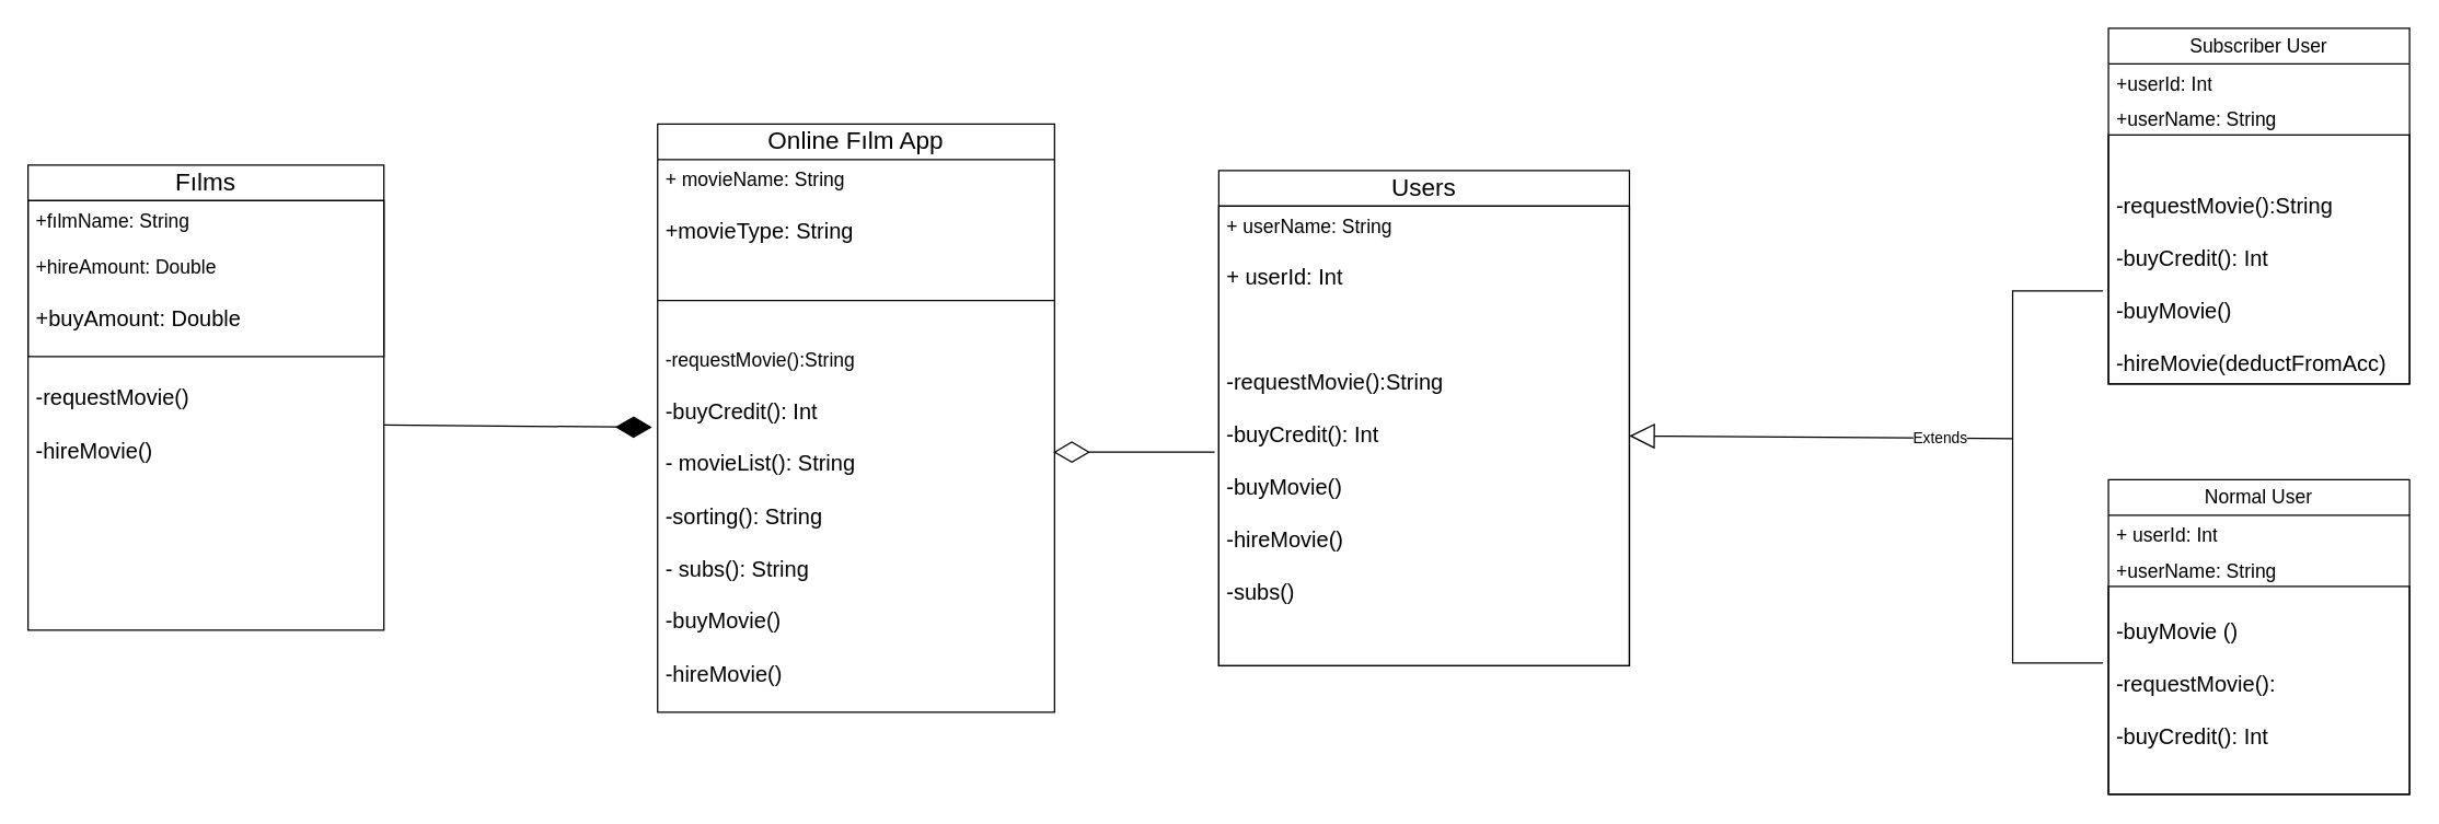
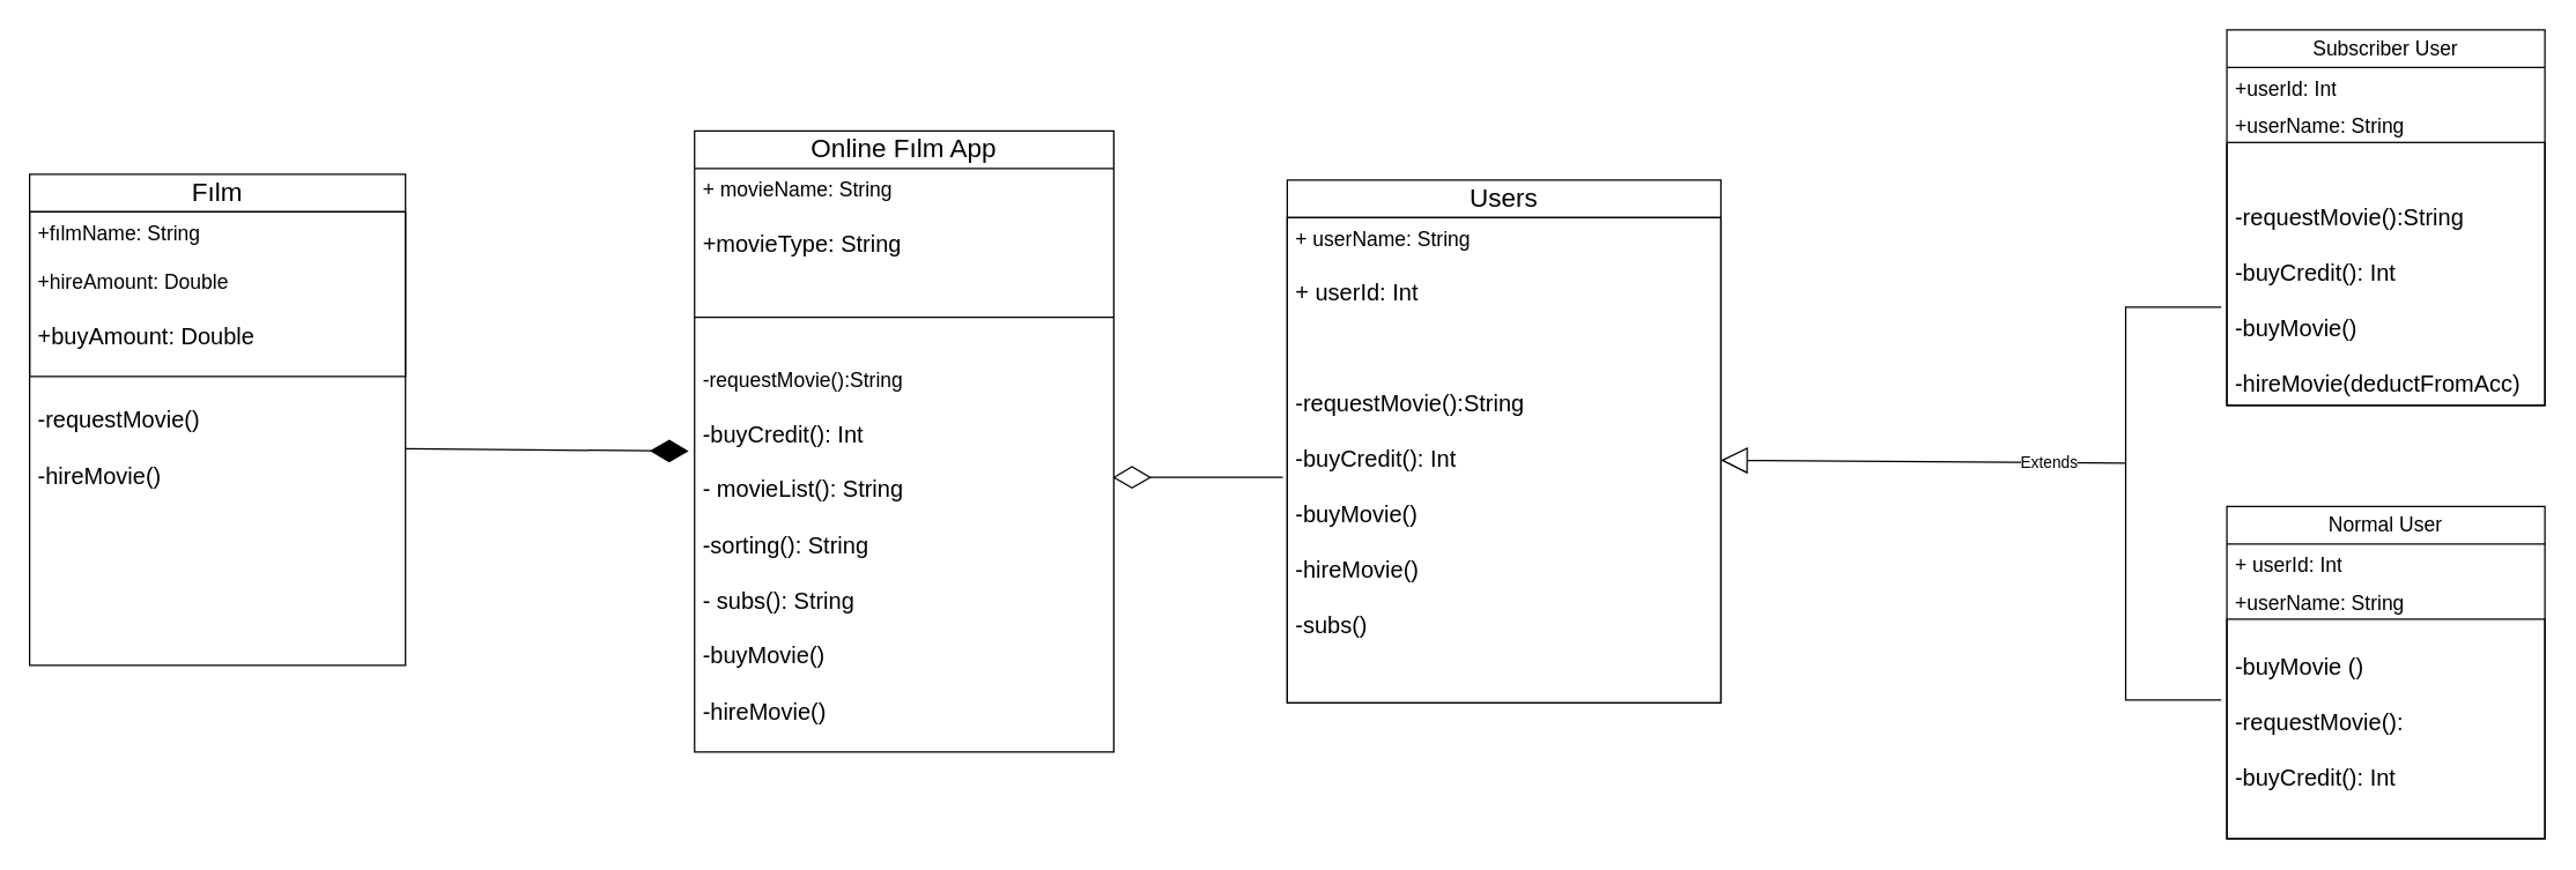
  <mxCell id="0" />
  <mxCell id="1" parent="0" />
  <mxCell id="2" value="&lt;font style=&quot;font-size: 18px;&quot;&gt;Online Fılm App&lt;/font&gt;" style="swimlane;fontStyle=0;childLayout=stackLayout;horizontal=1;startSize=26;fillColor=none;horizontalStack=0;resizeParent=1;resizeParentMax=0;resizeLast=0;collapsible=1;marginBottom=0;whiteSpace=wrap;html=1;" vertex="1" parent="1"><mxGeometry x="480" y="90" width="290" height="430" as="geometry" /></mxCell>
  <mxCell id="3" value="&lt;font style=&quot;font-size: 14px;&quot;&gt;+ movieName: String&lt;/font&gt;&lt;div&gt;&lt;font size=&quot;3&quot;&gt;&lt;br&gt;&lt;/font&gt;&lt;div&gt;&lt;font size=&quot;3&quot;&gt;+movieType: String&lt;/font&gt;&lt;br&gt;&lt;/div&gt;&lt;/div&gt;" style="text;strokeColor=none;fillColor=none;align=left;verticalAlign=top;spacingLeft=4;spacingRight=4;overflow=hidden;rotatable=0;points=[[0,0.5],[1,0.5]];portConstraint=eastwest;whiteSpace=wrap;html=1;" vertex="1" parent="2"><mxGeometry y="26" width="290" height="74" as="geometry" /></mxCell>
  <mxCell id="4" value="" style="line;strokeWidth=1;fillColor=none;align=left;verticalAlign=middle;spacingTop=-1;spacingLeft=3;spacingRight=3;rotatable=0;labelPosition=right;points=[];portConstraint=eastwest;strokeColor=inherit;" vertex="1" parent="2"><mxGeometry y="100" width="290" height="58" as="geometry" /></mxCell>
  <mxCell id="5" value="&lt;div&gt;&lt;font style=&quot;font-size: 14px;&quot;&gt;-requestMovie():String&lt;/font&gt;&lt;/div&gt;&lt;div&gt;&lt;font size=&quot;3&quot;&gt;&lt;br&gt;&lt;/font&gt;&lt;/div&gt;&lt;div&gt;&lt;font size=&quot;3&quot;&gt;-buyCredit(): Int&lt;/font&gt;&lt;/div&gt;&lt;div&gt;&lt;font size=&quot;3&quot;&gt;&lt;br&gt;&lt;/font&gt;&lt;/div&gt;&lt;div&gt;&lt;font size=&quot;3&quot;&gt;- movieList(): String&lt;/font&gt;&lt;/div&gt;&lt;div&gt;&lt;font size=&quot;3&quot;&gt;&lt;br&gt;&lt;/font&gt;&lt;/div&gt;&lt;div&gt;&lt;font size=&quot;3&quot;&gt;-sorting(): String&lt;/font&gt;&lt;/div&gt;&lt;div&gt;&lt;font size=&quot;3&quot;&gt;&lt;br&gt;&lt;/font&gt;&lt;/div&gt;&lt;div&gt;&lt;font size=&quot;3&quot;&gt;- subs(): String&lt;/font&gt;&lt;/div&gt;&lt;div&gt;&lt;font size=&quot;3&quot;&gt;&lt;br&gt;&lt;/font&gt;&lt;/div&gt;&lt;div&gt;&lt;font size=&quot;3&quot;&gt;-buyMovie()&lt;/font&gt;&lt;/div&gt;&lt;div&gt;&lt;font size=&quot;3&quot;&gt;&lt;br&gt;&lt;/font&gt;&lt;/div&gt;&lt;div&gt;&lt;font size=&quot;3&quot;&gt;-hireMovie()&amp;nbsp;&lt;/font&gt;&lt;/div&gt;&lt;div&gt;&lt;font size=&quot;3&quot;&gt;&lt;br&gt;&lt;/font&gt;&lt;/div&gt;&lt;div&gt;&lt;br&gt;&lt;/div&gt;" style="text;strokeColor=none;fillColor=none;align=left;verticalAlign=top;spacingLeft=4;spacingRight=4;overflow=hidden;rotatable=0;points=[[0,0.5],[1,0.5]];portConstraint=eastwest;whiteSpace=wrap;html=1;" vertex="1" parent="2"><mxGeometry y="158" width="290" height="272" as="geometry" /></mxCell>
- <mxCell id="6" value="&lt;font style=&quot;font-size: 18px;&quot;&gt;Fılms&lt;/font&gt;" style="swimlane;fontStyle=0;childLayout=stackLayout;horizontal=1;startSize=26;fillColor=none;horizontalStack=0;resizeParent=1;resizeParentMax=0;resizeLast=0;collapsible=1;marginBottom=0;whiteSpace=wrap;html=1;" vertex="1" parent="1"><mxGeometry x="20" y="120" width="260" height="340" as="geometry" /></mxCell>
+ <mxCell id="6" value="&lt;font style=&quot;font-size: 18px;&quot;&gt;Fılm&lt;/font&gt;" style="swimlane;fontStyle=0;childLayout=stackLayout;horizontal=1;startSize=26;fillColor=none;horizontalStack=0;resizeParent=1;resizeParentMax=0;resizeLast=0;collapsible=1;marginBottom=0;whiteSpace=wrap;html=1;" vertex="1" parent="1"><mxGeometry x="20" y="120" width="260" height="340" as="geometry" /></mxCell>
  <mxCell id="7" value="&lt;font style=&quot;font-size: 14px;&quot;&gt;+fılmName: String&lt;/font&gt;&lt;div&gt;&lt;span style=&quot;font-size: 14px;&quot;&gt;&lt;br&gt;&lt;/span&gt;&lt;div&gt;&lt;font style=&quot;font-size: 14px;&quot;&gt;+hireAmount: Double&lt;div style=&quot;font-size: 12px;&quot;&gt;&lt;font size=&quot;3&quot;&gt;&lt;br&gt;&lt;/font&gt;&lt;/div&gt;&lt;div style=&quot;font-size: 12px;&quot;&gt;&lt;font size=&quot;3&quot;&gt;+buyAmount: Double&lt;/font&gt;&lt;/div&gt;&lt;/font&gt;&lt;/div&gt;&lt;/div&gt;" style="text;strokeColor=default;fillColor=none;align=left;verticalAlign=top;spacingLeft=4;spacingRight=4;overflow=hidden;rotatable=0;points=[[0,0.5],[1,0.5]];portConstraint=eastwest;whiteSpace=wrap;html=1;" vertex="1" parent="6"><mxGeometry y="26" width="260" height="114" as="geometry" /></mxCell>
  <mxCell id="8" value="&lt;div&gt;&lt;br&gt;&lt;/div&gt;&lt;div&gt;&lt;div&gt;&lt;font size=&quot;3&quot;&gt;-requestMovie()&lt;/font&gt;&lt;/div&gt;&lt;div&gt;&lt;font size=&quot;3&quot;&gt;&lt;br&gt;&lt;/font&gt;&lt;/div&gt;&lt;div&gt;&lt;font size=&quot;3&quot;&gt;-hireMovie()&amp;nbsp;&lt;/font&gt;&lt;/div&gt;&lt;/div&gt;" style="text;strokeColor=none;fillColor=none;align=left;verticalAlign=top;spacingLeft=4;spacingRight=4;overflow=hidden;rotatable=0;points=[[0,0.5],[1,0.5]];portConstraint=eastwest;whiteSpace=wrap;html=1;" vertex="1" parent="6"><mxGeometry y="140" width="260" height="200" as="geometry" /></mxCell>
  <mxCell id="9" value="" style="endArrow=diamondThin;endFill=1;endSize=24;html=1;rounded=0;entryX=-0.014;entryY=0.271;entryDx=0;entryDy=0;entryPerimeter=0;" edge="1" parent="1"><mxGeometry width="160" relative="1" as="geometry"><mxPoint x="280" y="310" as="sourcePoint" /><mxPoint x="475.94" y="311.712" as="targetPoint" /></mxGeometry></mxCell>
  <mxCell id="10" value="&lt;font style=&quot;font-size: 18px;&quot;&gt;Users&lt;/font&gt;" style="swimlane;fontStyle=0;childLayout=stackLayout;horizontal=1;startSize=26;fillColor=none;horizontalStack=0;resizeParent=1;resizeParentMax=0;resizeLast=0;collapsible=1;marginBottom=0;whiteSpace=wrap;html=1;" vertex="1" parent="1"><mxGeometry x="890" y="124" width="300" height="362" as="geometry" /></mxCell>
  <mxCell id="11" value="&lt;font style=&quot;font-size: 14px;&quot;&gt;+ userName: String&lt;/font&gt;&lt;div&gt;&lt;font size=&quot;3&quot; style=&quot;&quot;&gt;&lt;br&gt;&lt;/font&gt;&lt;/div&gt;&lt;div&gt;&lt;font size=&quot;3&quot; style=&quot;&quot;&gt;+ userId: Int&lt;br&gt;&lt;/font&gt;&lt;/div&gt;&lt;div&gt;&lt;font style=&quot;&quot;&gt;&lt;font size=&quot;3&quot;&gt;&lt;br&gt;&lt;/font&gt;&lt;/font&gt;&lt;/div&gt;&lt;div&gt;&lt;font style=&quot;&quot;&gt;&lt;font size=&quot;3&quot;&gt;&lt;br&gt;&lt;/font&gt;&lt;/font&gt;&lt;/div&gt;&lt;div&gt;&lt;font style=&quot;&quot;&gt;&lt;font size=&quot;3&quot;&gt;&lt;br&gt;&lt;/font&gt;&lt;/font&gt;&lt;/div&gt;&lt;div&gt;&lt;font style=&quot;&quot;&gt;&lt;div&gt;&lt;font size=&quot;3&quot; style=&quot;&quot;&gt;-requestMovie():String&lt;/font&gt;&lt;/div&gt;&lt;div&gt;&lt;font size=&quot;3&quot;&gt;&lt;br&gt;&lt;/font&gt;&lt;/div&gt;&lt;div&gt;&lt;font size=&quot;3&quot;&gt;-buyCredit(): Int&lt;/font&gt;&lt;/div&gt;&lt;div&gt;&lt;font size=&quot;3&quot;&gt;&lt;br&gt;&lt;/font&gt;&lt;/div&gt;&lt;div&gt;&lt;font size=&quot;3&quot;&gt;-buyMovie()&lt;/font&gt;&lt;/div&gt;&lt;div&gt;&lt;font size=&quot;3&quot;&gt;&lt;br&gt;&lt;/font&gt;&lt;/div&gt;&lt;div&gt;&lt;font size=&quot;3&quot;&gt;-hireMovie()&lt;/font&gt;&lt;/div&gt;&lt;div&gt;&lt;font size=&quot;3&quot;&gt;&lt;br&gt;&lt;/font&gt;&lt;/div&gt;&lt;div&gt;&lt;font size=&quot;3&quot;&gt;-subs()&lt;/font&gt;&lt;/div&gt;&lt;div&gt;&lt;font size=&quot;3&quot;&gt;&lt;br&gt;&lt;/font&gt;&lt;/div&gt;&lt;/font&gt;&lt;/div&gt;&lt;div&gt;&lt;font style=&quot;&quot;&gt;&lt;font size=&quot;3&quot;&gt;&lt;br&gt;&lt;/font&gt;&lt;/font&gt;&lt;/div&gt;&lt;div&gt;&lt;font style=&quot;&quot;&gt;&lt;font size=&quot;3&quot;&gt;&lt;br&gt;&lt;/font&gt;&lt;/font&gt;&lt;/div&gt;&lt;div&gt;&lt;font style=&quot;&quot;&gt;&lt;font size=&quot;3&quot;&gt;&lt;br&gt;&lt;/font&gt;&lt;/font&gt;&lt;/div&gt;&lt;div&gt;&lt;font style=&quot;&quot;&gt;&lt;font size=&quot;3&quot;&gt;&lt;br&gt;&lt;/font&gt;&lt;/font&gt;&lt;/div&gt;&lt;div&gt;&lt;font style=&quot;&quot;&gt;&lt;font size=&quot;3&quot;&gt;&lt;br&gt;&lt;/font&gt;&lt;/font&gt;&lt;/div&gt;&lt;div&gt;&lt;br&gt;&lt;/div&gt;" style="text;strokeColor=default;fillColor=none;align=left;verticalAlign=top;spacingLeft=4;spacingRight=4;overflow=hidden;rotatable=0;points=[[0,0.5],[1,0.5]];portConstraint=eastwest;whiteSpace=wrap;html=1;" vertex="1" parent="10"><mxGeometry y="26" width="300" height="336" as="geometry" /></mxCell>
  <mxCell id="12" value="" style="endArrow=diamondThin;endFill=0;endSize=24;html=1;rounded=0;exitX=-0.01;exitY=0.535;exitDx=0;exitDy=0;exitPerimeter=0;entryX=0.997;entryY=0.301;entryDx=0;entryDy=0;entryPerimeter=0;" edge="1" parent="1" source="11" target="5"><mxGeometry width="160" relative="1" as="geometry"><mxPoint x="1050" y="330" as="sourcePoint" /><mxPoint x="900" y="330" as="targetPoint" /></mxGeometry></mxCell>
  <mxCell id="13" value="&lt;font style=&quot;font-size: 14px;&quot;&gt;Subscriber User&lt;/font&gt;" style="swimlane;fontStyle=0;childLayout=stackLayout;horizontal=1;startSize=26;fillColor=none;horizontalStack=0;resizeParent=1;resizeParentMax=0;resizeLast=0;collapsible=1;marginBottom=0;whiteSpace=wrap;html=1;" vertex="1" parent="1"><mxGeometry x="1540" y="20" width="220" height="260" as="geometry" /></mxCell>
  <mxCell id="14" value="&lt;font style=&quot;font-size: 14px;&quot;&gt;+userId: Int&lt;/font&gt;" style="text;strokeColor=none;fillColor=none;align=left;verticalAlign=top;spacingLeft=4;spacingRight=4;overflow=hidden;rotatable=0;points=[[0,0.5],[1,0.5]];portConstraint=eastwest;whiteSpace=wrap;html=1;" vertex="1" parent="13"><mxGeometry y="26" width="220" height="26" as="geometry" /></mxCell>
  <mxCell id="15" value="&lt;font style=&quot;font-size: 14px;&quot;&gt;+userName: String&lt;/font&gt;&lt;div&gt;&lt;font size=&quot;3&quot;&gt;&lt;br&gt;&lt;/font&gt;&lt;/div&gt;&lt;div&gt;&lt;br&gt;&lt;/div&gt;" style="text;strokeColor=none;fillColor=none;align=left;verticalAlign=top;spacingLeft=4;spacingRight=4;overflow=hidden;rotatable=0;points=[[0,0.5],[1,0.5]];portConstraint=eastwest;whiteSpace=wrap;html=1;" vertex="1" parent="13"><mxGeometry y="52" width="220" height="26" as="geometry" /></mxCell>
  <mxCell id="16" value="&lt;div&gt;&lt;font style=&quot;font-size: 14px;&quot;&gt;&lt;br&gt;&lt;/font&gt;&lt;/div&gt;&lt;div&gt;&lt;font size=&quot;3&quot; style=&quot;&quot;&gt;&lt;br&gt;&lt;/font&gt;&lt;/div&gt;&lt;div&gt;&lt;font size=&quot;3&quot; style=&quot;&quot;&gt;-requestMovie():String&lt;/font&gt;&lt;/div&gt;&lt;div&gt;&lt;font size=&quot;3&quot;&gt;&lt;br&gt;&lt;/font&gt;&lt;/div&gt;&lt;div&gt;&lt;font size=&quot;3&quot;&gt;-buyCredit(): Int&lt;/font&gt;&lt;/div&gt;&lt;div&gt;&lt;font size=&quot;3&quot;&gt;&lt;br&gt;&lt;/font&gt;&lt;/div&gt;&lt;div&gt;&lt;font size=&quot;3&quot;&gt;-buyMovie()&lt;/font&gt;&lt;/div&gt;&lt;div&gt;&lt;font size=&quot;3&quot;&gt;&lt;br&gt;&lt;/font&gt;&lt;/div&gt;&lt;div&gt;&lt;font size=&quot;3&quot;&gt;-hireMovie(deductFromAcc&lt;span style=&quot;background-color: initial;&quot;&gt;)&lt;/span&gt;&lt;/font&gt;&lt;/div&gt;" style="text;strokeColor=default;fillColor=none;align=left;verticalAlign=top;spacingLeft=4;spacingRight=4;overflow=hidden;rotatable=0;points=[[0,0.5],[1,0.5]];portConstraint=eastwest;whiteSpace=wrap;html=1;" vertex="1" parent="13"><mxGeometry y="78" width="220" height="182" as="geometry" /></mxCell>
  <mxCell id="17" value="&lt;font style=&quot;font-size: 14px;&quot;&gt;Normal User&lt;/font&gt;" style="swimlane;fontStyle=0;childLayout=stackLayout;horizontal=1;startSize=26;fillColor=none;horizontalStack=0;resizeParent=1;resizeParentMax=0;resizeLast=0;collapsible=1;marginBottom=0;whiteSpace=wrap;html=1;" vertex="1" parent="1"><mxGeometry x="1540" y="350" width="220" height="230" as="geometry" /></mxCell>
  <mxCell id="18" value="&lt;font style=&quot;font-size: 14px;&quot;&gt;+ userId: Int&lt;/font&gt;" style="text;strokeColor=none;fillColor=none;align=left;verticalAlign=top;spacingLeft=4;spacingRight=4;overflow=hidden;rotatable=0;points=[[0,0.5],[1,0.5]];portConstraint=eastwest;whiteSpace=wrap;html=1;" vertex="1" parent="17"><mxGeometry y="26" width="220" height="26" as="geometry" /></mxCell>
  <mxCell id="19" value="&lt;font style=&quot;font-size: 14px;&quot;&gt;+userName: String&lt;/font&gt;&lt;div&gt;&lt;br&gt;&lt;/div&gt;&lt;div&gt;&lt;br&gt;&lt;/div&gt;" style="text;strokeColor=none;fillColor=none;align=left;verticalAlign=top;spacingLeft=4;spacingRight=4;overflow=hidden;rotatable=0;points=[[0,0.5],[1,0.5]];portConstraint=eastwest;whiteSpace=wrap;html=1;" vertex="1" parent="17"><mxGeometry y="52" width="220" height="26" as="geometry" /></mxCell>
  <mxCell id="20" value="&lt;div&gt;&lt;font style=&quot;font-size: 14px;&quot;&gt;&lt;br&gt;&lt;/font&gt;&lt;/div&gt;&lt;font size=&quot;3&quot;&gt;-buyMovie ()&lt;/font&gt;&lt;div&gt;&lt;font size=&quot;3&quot;&gt;&lt;br&gt;&lt;/font&gt;&lt;/div&gt;&lt;div&gt;&lt;font size=&quot;3&quot;&gt;-requestMovie():&lt;br&gt;&lt;/font&gt;&lt;/div&gt;&lt;div&gt;&lt;font size=&quot;3&quot;&gt;&lt;br&gt;&lt;/font&gt;&lt;/div&gt;&lt;div&gt;&lt;font size=&quot;3&quot;&gt;-buyCredit(): Int&lt;/font&gt;&lt;span style=&quot;font-size: medium;&quot;&gt;&lt;br&gt;&lt;/span&gt;&lt;/div&gt;" style="text;strokeColor=default;fillColor=none;align=left;verticalAlign=top;spacingLeft=4;spacingRight=4;overflow=hidden;rotatable=0;points=[[0,0.5],[1,0.5]];portConstraint=eastwest;whiteSpace=wrap;html=1;" vertex="1" parent="17"><mxGeometry y="78" width="220" height="152" as="geometry" /></mxCell>
  <mxCell id="21" value="Extends" style="endArrow=block;endSize=16;endFill=0;html=1;rounded=0;entryX=1;entryY=0.5;entryDx=0;entryDy=0;exitX=-0.018;exitY=0.626;exitDx=0;exitDy=0;exitPerimeter=0;" edge="1" parent="1" source="16" target="11"><mxGeometry width="160" relative="1" as="geometry"><mxPoint x="1470" y="180" as="sourcePoint" /><mxPoint x="1390" y="320" as="targetPoint" /><Array as="points"><mxPoint x="1470" y="212" /><mxPoint x="1470" y="320" /></Array></mxGeometry></mxCell>
  <mxCell id="22" value="" style="endArrow=none;html=1;edgeStyle=orthogonalEdgeStyle;rounded=0;entryX=-0.018;entryY=0.368;entryDx=0;entryDy=0;entryPerimeter=0;" edge="1" parent="1" target="20"><mxGeometry relative="1" as="geometry"><mxPoint x="1470" y="320" as="sourcePoint" /><mxPoint x="1400" y="490" as="targetPoint" /><Array as="points"><mxPoint x="1470" y="484" /></Array></mxGeometry></mxCell>
